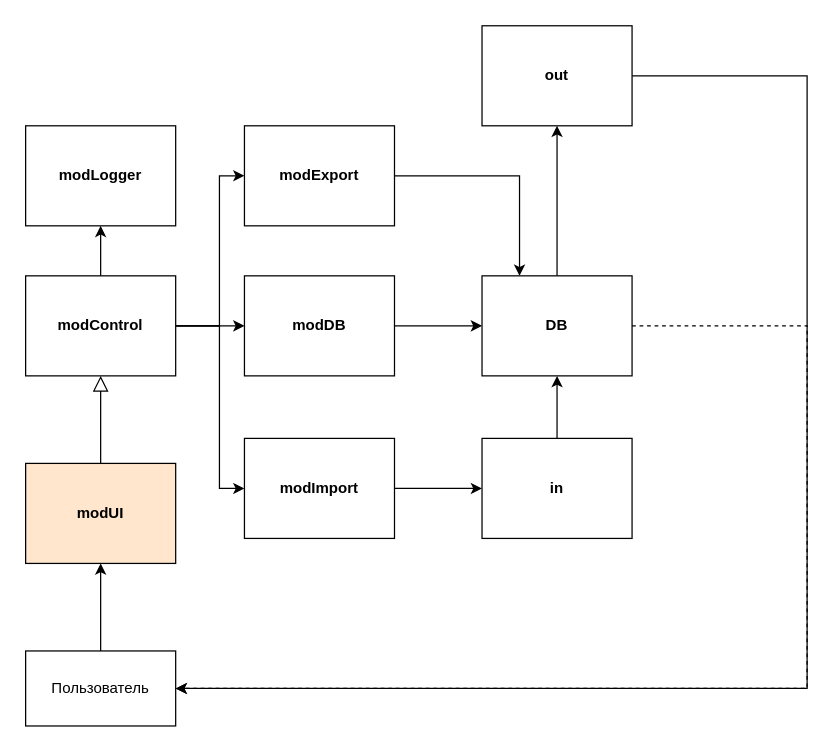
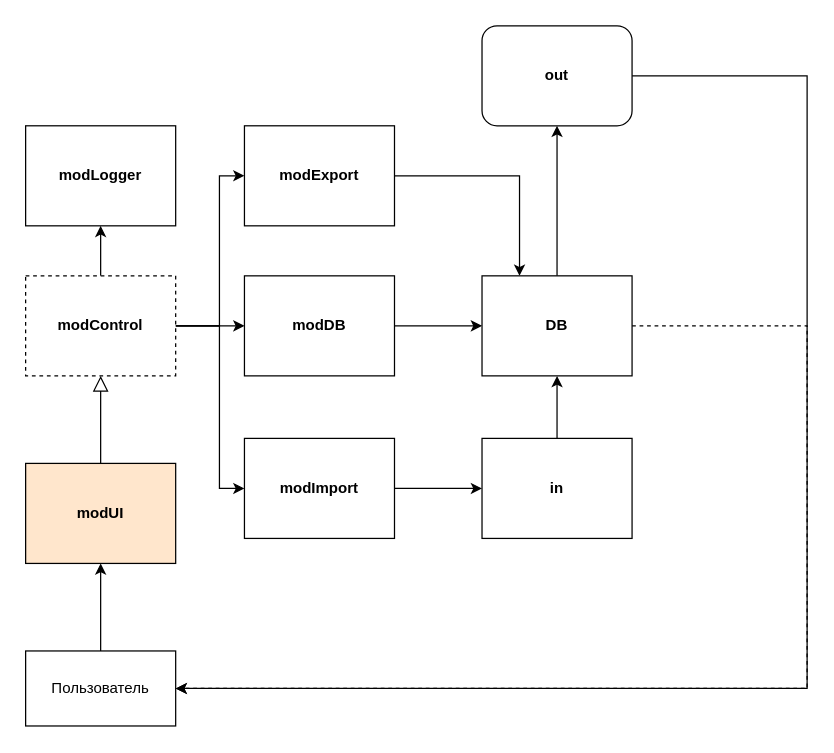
  <mxCell id="0" />
  <mxCell id="1" parent="0" />
  <mxCell id="2" value="" style="endArrow=block;endSize=10;endFill=0;shadow=0;strokeWidth=1;rounded=0;edgeStyle=elbowEdgeStyle;elbow=vertical;exitX=0.5;exitY=0;exitDx=0;exitDy=0;entryX=0.5;entryY=1;entryDx=0;entryDy=0;" parent="1" source="9" target="6" edge="1"><mxGeometry width="160" relative="1" as="geometry"><mxPoint x="80" y="350" as="sourcePoint" /><mxPoint x="185" y="248" as="targetPoint" /></mxGeometry></mxCell>
  <mxCell id="3" style="edgeStyle=orthogonalEdgeStyle;rounded=0;orthogonalLoop=1;jettySize=auto;html=1;" edge="1" parent="1" source="6" target="11"><mxGeometry relative="1" as="geometry"><Array as="points"><mxPoint x="185" y="260" /><mxPoint x="185" y="260" /></Array></mxGeometry></mxCell>
  <mxCell id="4" style="edgeStyle=orthogonalEdgeStyle;rounded=0;orthogonalLoop=1;jettySize=auto;html=1;exitX=1;exitY=0.5;exitDx=0;exitDy=0;entryX=0;entryY=0.5;entryDx=0;entryDy=0;" edge="1" parent="1" source="6" target="13"><mxGeometry relative="1" as="geometry"><Array as="points"><mxPoint x="175" y="260" /><mxPoint x="175" y="140" /></Array></mxGeometry></mxCell>
  <mxCell id="5" style="edgeStyle=orthogonalEdgeStyle;rounded=0;orthogonalLoop=1;jettySize=auto;html=1;entryX=0.5;entryY=1;entryDx=0;entryDy=0;" edge="1" parent="1" source="6" target="14"><mxGeometry relative="1" as="geometry" /></mxCell>
- <mxCell id="6" value="&lt;b&gt;modControl&lt;/b&gt;" style="rounded=0;whiteSpace=wrap;html=1;" vertex="1" parent="1"><mxGeometry x="20" y="220" width="120" height="80" as="geometry" /></mxCell>
+ <mxCell id="6" value="&lt;b&gt;modControl&lt;/b&gt;" style="rounded=0;whiteSpace=wrap;html=1;dashed=1;" vertex="1" parent="1"><mxGeometry x="20" y="220" width="120" height="80" as="geometry" /></mxCell>
  <mxCell id="7" style="edgeStyle=orthogonalEdgeStyle;rounded=0;orthogonalLoop=1;jettySize=auto;html=1;entryX=0.5;entryY=1;entryDx=0;entryDy=0;" edge="1" parent="1" source="8" target="9"><mxGeometry relative="1" as="geometry"><mxPoint x="80" y="450" as="targetPoint" /></mxGeometry></mxCell>
  <mxCell id="8" value="Пользователь" style="rounded=0;whiteSpace=wrap;html=1;" vertex="1" parent="1"><mxGeometry x="20" y="520" width="120" height="60" as="geometry" /></mxCell>
  <mxCell id="9" value="&lt;b&gt;modUI&lt;/b&gt;" style="rounded=0;whiteSpace=wrap;html=1;fillColor=#ffe6cc;" vertex="1" parent="1"><mxGeometry x="20" y="370" width="120" height="80" as="geometry" /></mxCell>
  <mxCell id="10" style="edgeStyle=orthogonalEdgeStyle;rounded=0;orthogonalLoop=1;jettySize=auto;html=1;" edge="1" parent="1" source="11" target="20"><mxGeometry relative="1" as="geometry" /></mxCell>
  <mxCell id="11" value="&lt;b&gt;modDB&lt;/b&gt;" style="rounded=0;whiteSpace=wrap;html=1;" vertex="1" parent="1"><mxGeometry x="195" y="220" width="120" height="80" as="geometry" /></mxCell>
  <mxCell id="12" style="edgeStyle=orthogonalEdgeStyle;rounded=0;orthogonalLoop=1;jettySize=auto;html=1;entryX=0.25;entryY=0;entryDx=0;entryDy=0;" edge="1" parent="1" source="13" target="20"><mxGeometry relative="1" as="geometry"><Array as="points"><mxPoint x="415" y="140" /></Array></mxGeometry></mxCell>
  <mxCell id="13" value="&lt;b&gt;modExport&lt;/b&gt;" style="rounded=0;whiteSpace=wrap;html=1;" vertex="1" parent="1"><mxGeometry x="195" y="100" width="120" height="80" as="geometry" /></mxCell>
  <mxCell id="14" value="&lt;b&gt;modLogger&lt;/b&gt;" style="rounded=0;whiteSpace=wrap;html=1;" vertex="1" parent="1"><mxGeometry x="20" y="100" width="120" height="80" as="geometry" /></mxCell>
  <mxCell id="15" style="edgeStyle=orthogonalEdgeStyle;rounded=0;orthogonalLoop=1;jettySize=auto;html=1;" edge="1" parent="1" source="16" target="24"><mxGeometry relative="1" as="geometry" /></mxCell>
  <mxCell id="16" value="&lt;b&gt;modImport&lt;/b&gt;" style="rounded=0;whiteSpace=wrap;html=1;" vertex="1" parent="1"><mxGeometry x="195" y="350" width="120" height="80" as="geometry" /></mxCell>
  <mxCell id="17" style="edgeStyle=orthogonalEdgeStyle;rounded=0;orthogonalLoop=1;jettySize=auto;html=1;exitX=1;exitY=0.5;exitDx=0;exitDy=0;entryX=0;entryY=0.5;entryDx=0;entryDy=0;" edge="1" parent="1" source="6" target="16"><mxGeometry relative="1" as="geometry"><mxPoint x="140" y="510" as="sourcePoint" /><mxPoint x="195" y="390" as="targetPoint" /><Array as="points"><mxPoint x="175" y="260" /><mxPoint x="175" y="390" /></Array></mxGeometry></mxCell>
  <mxCell id="18" style="edgeStyle=orthogonalEdgeStyle;rounded=0;orthogonalLoop=1;jettySize=auto;html=1;entryX=0.5;entryY=1;entryDx=0;entryDy=0;" edge="1" parent="1" source="20" target="22"><mxGeometry relative="1" as="geometry" /></mxCell>
  <mxCell id="19" style="edgeStyle=orthogonalEdgeStyle;rounded=0;orthogonalLoop=1;jettySize=auto;html=1;entryX=1;entryY=0.5;entryDx=0;entryDy=0;dashed=1;" edge="1" parent="1" source="20" target="8"><mxGeometry relative="1" as="geometry"><Array as="points"><mxPoint x="645" y="260" /><mxPoint x="645" y="550" /></Array></mxGeometry></mxCell>
  <mxCell id="20" value="&lt;b&gt;DB&lt;/b&gt;" style="rounded=0;whiteSpace=wrap;html=1;" vertex="1" parent="1"><mxGeometry x="385" y="220" width="120" height="80" as="geometry" /></mxCell>
  <mxCell id="21" style="edgeStyle=orthogonalEdgeStyle;rounded=0;orthogonalLoop=1;jettySize=auto;html=1;entryX=1;entryY=0.5;entryDx=0;entryDy=0;" edge="1" parent="1" source="22" target="8"><mxGeometry relative="1" as="geometry"><Array as="points"><mxPoint x="645" y="60" /><mxPoint x="645" y="550" /></Array></mxGeometry></mxCell>
- <mxCell id="22" value="&lt;b&gt;out&lt;/b&gt;" style="rounded=0;whiteSpace=wrap;html=1;" vertex="1" parent="1"><mxGeometry x="385" y="20" width="120" height="80" as="geometry" /></mxCell>
+ <mxCell id="22" value="&lt;b&gt;out&lt;/b&gt;" style="whiteSpace=wrap;html=1;rounded=1;" vertex="1" parent="1"><mxGeometry x="385" y="20" width="120" height="80" as="geometry" /></mxCell>
  <mxCell id="23" style="edgeStyle=orthogonalEdgeStyle;rounded=0;orthogonalLoop=1;jettySize=auto;html=1;" edge="1" parent="1" source="24" target="20"><mxGeometry relative="1" as="geometry" /></mxCell>
  <mxCell id="24" value="&lt;b&gt;in&lt;/b&gt;" style="rounded=0;whiteSpace=wrap;html=1;" vertex="1" parent="1"><mxGeometry x="385" y="350" width="120" height="80" as="geometry" /></mxCell>
